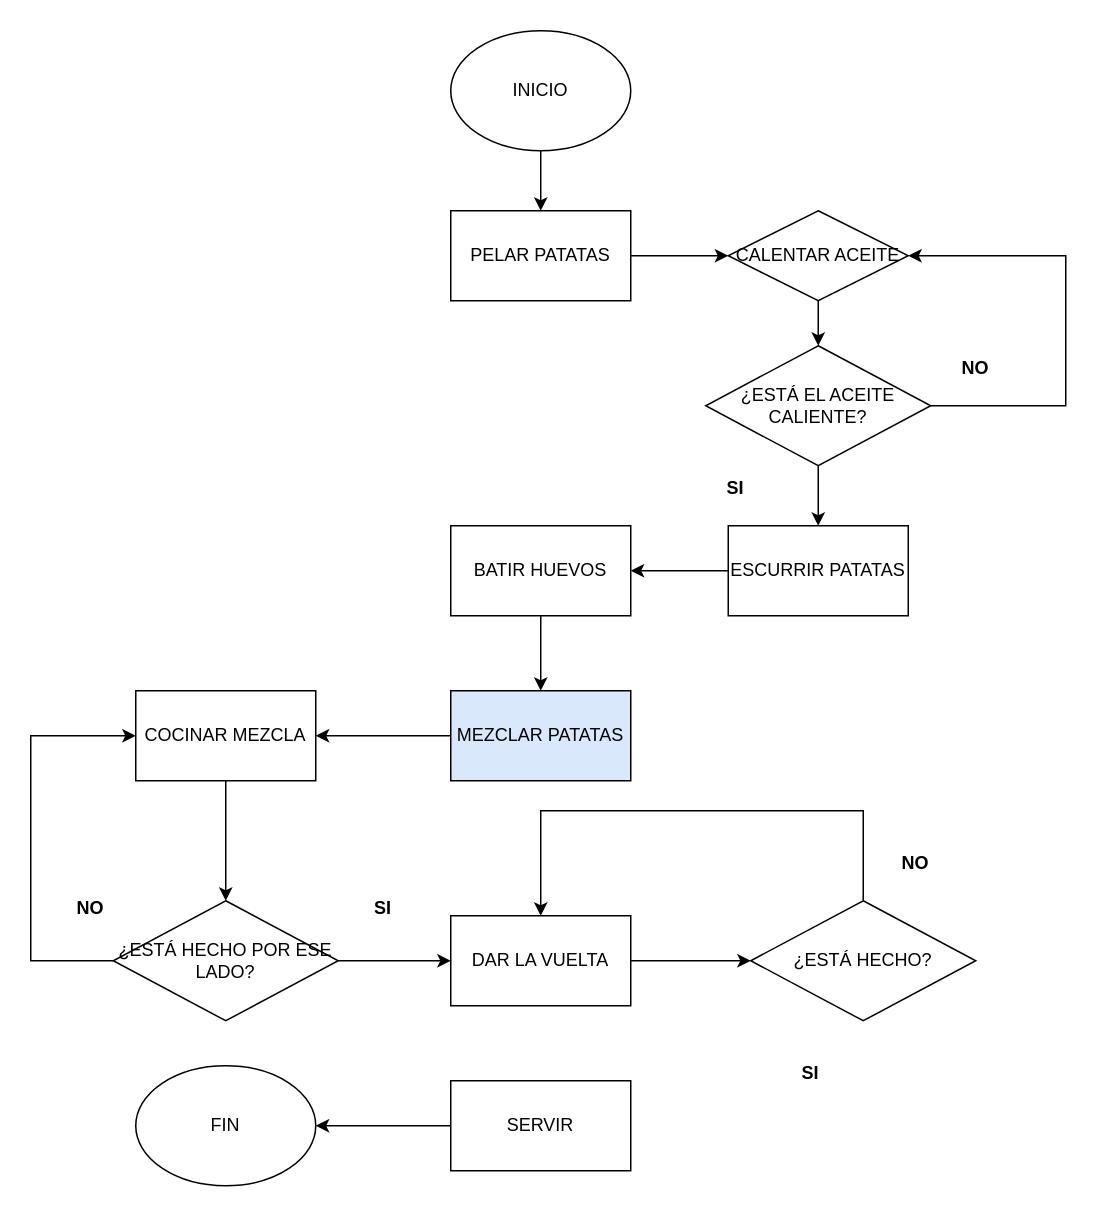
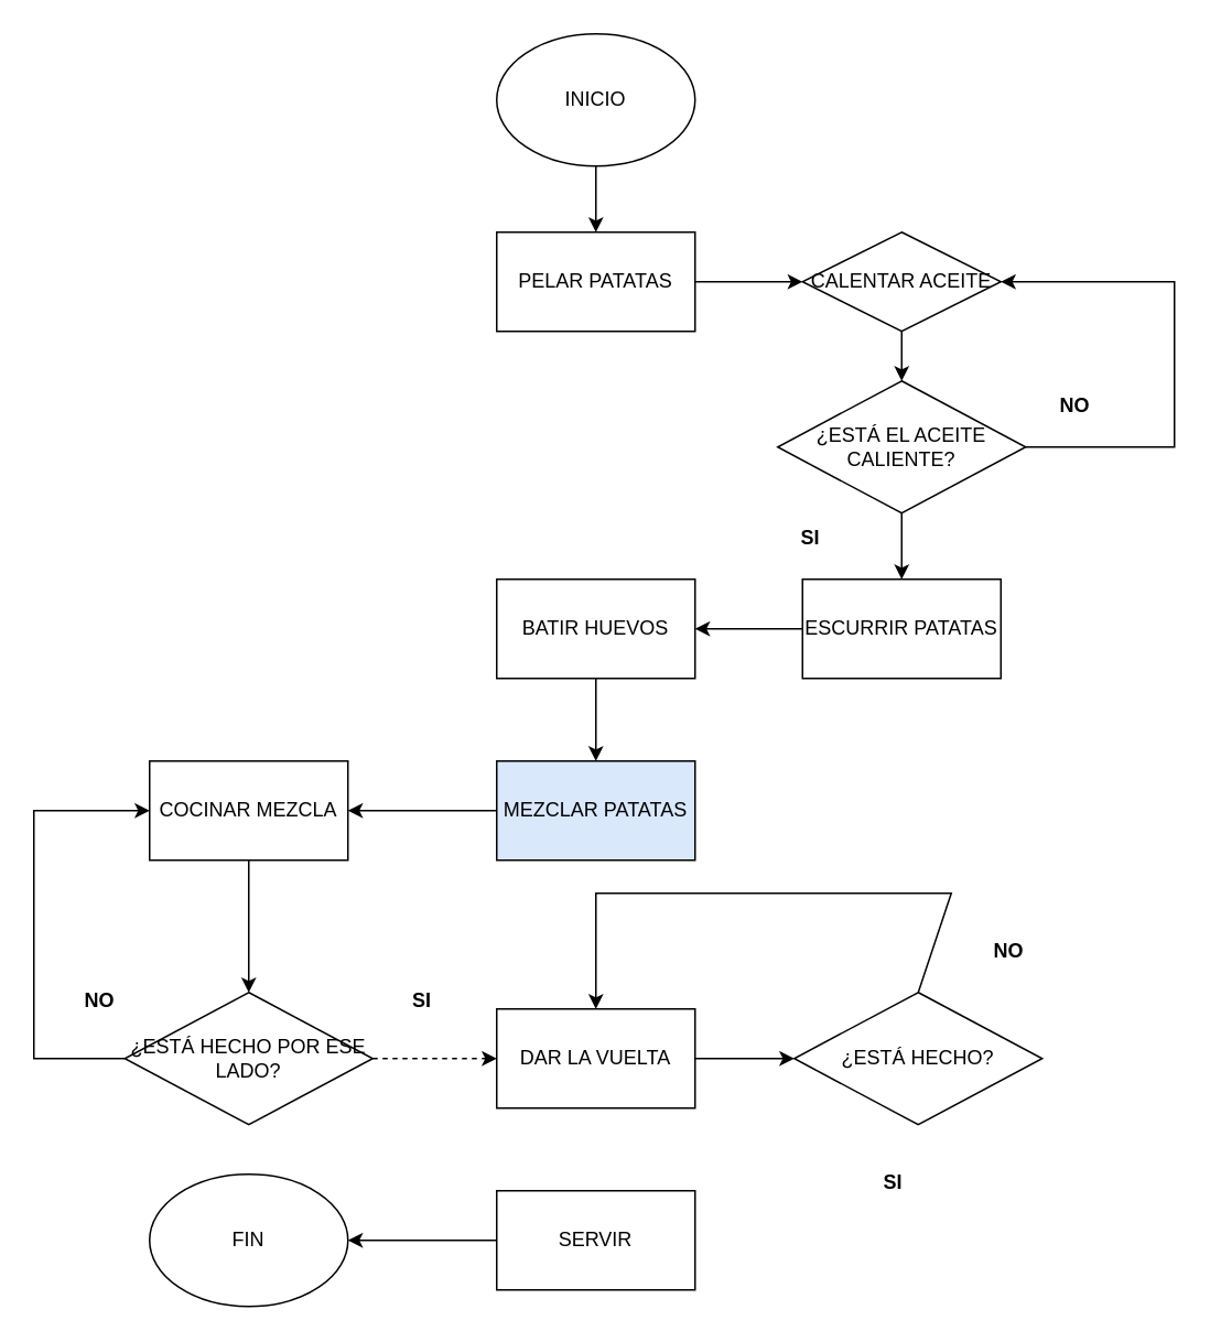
  <mxCell id="0" />
  <mxCell id="1" parent="0" />
  <mxCell id="2" value="INICIO" style="ellipse;whiteSpace=wrap;html=1;" vertex="1" parent="1"><mxGeometry x="300" y="20" width="120" height="80" as="geometry" /></mxCell>
  <mxCell id="3" value="¿ESTÁ EL ACEITE CALIENTE?" style="rhombus;whiteSpace=wrap;html=1;" vertex="1" parent="1"><mxGeometry x="470" y="230" width="150" height="80" as="geometry" /></mxCell>
  <mxCell id="4" value="PELAR PATATAS" style="rounded=0;whiteSpace=wrap;html=1;" vertex="1" parent="1"><mxGeometry x="300" y="140" width="120" height="60" as="geometry" /></mxCell>
  <mxCell id="5" value="CALENTAR ACEITE" style="rhombus;whiteSpace=wrap;html=1;" vertex="1" parent="1"><mxGeometry x="485" y="140" width="120" height="60" as="geometry" /></mxCell>
  <mxCell id="6" value="ESCURRIR PATATAS&lt;span style=&quot;color: rgba(0, 0, 0, 0); font-family: monospace; font-size: 0px; text-align: start; text-wrap-mode: nowrap;&quot;&gt;%3CmxGraphModel%3E%3Croot%3E%3CmxCell%20id%3D%220%22%2F%3E%3CmxCell%20id%3D%221%22%20parent%3D%220%22%2F%3E%3CmxCell%20id%3D%222%22%20value%3D%22CALENTAR%20ACEITE%22%20style%3D%22rounded%3D0%3BwhiteSpace%3Dwrap%3Bhtml%3D1%3B%22%20vertex%3D%221%22%20parent%3D%221%22%3E%3CmxGeometry%20x%3D%22320%22%20y%3D%22290%22%20width%3D%22120%22%20height%3D%2260%22%20as%3D%22geometry%22%2F%3E%3C%2FmxCell%3E%3C%2Froot%3E%3C%2FmxGraphModel%3E&lt;/span&gt;" style="rounded=0;whiteSpace=wrap;html=1;" vertex="1" parent="1"><mxGeometry x="485" y="350" width="120" height="60" as="geometry" /></mxCell>
  <mxCell id="7" value="BATIR HUEVOS" style="rounded=0;whiteSpace=wrap;html=1;" vertex="1" parent="1"><mxGeometry x="300" y="350" width="120" height="60" as="geometry" /></mxCell>
  <mxCell id="8" value="MEZCLAR PATATAS" style="rounded=0;whiteSpace=wrap;html=1;fillColor=#dae8fc;" vertex="1" parent="1"><mxGeometry x="300" y="460" width="120" height="60" as="geometry" /></mxCell>
  <mxCell id="9" value="COCINAR MEZCLA" style="rounded=0;whiteSpace=wrap;html=1;" vertex="1" parent="1"><mxGeometry x="90" y="460" width="120" height="60" as="geometry" /></mxCell>
  <mxCell id="10" value="¿ESTÁ HECHO POR ESE LADO?" style="rhombus;whiteSpace=wrap;html=1;" vertex="1" parent="1"><mxGeometry x="75" y="600" width="150" height="80" as="geometry" /></mxCell>
  <mxCell id="11" value="DAR LA VUELTA" style="rounded=0;whiteSpace=wrap;html=1;" vertex="1" parent="1"><mxGeometry x="300" y="610" width="120" height="60" as="geometry" /></mxCell>
- <mxCell id="12" value="¿ESTÁ HECHO?" style="rhombus;whiteSpace=wrap;html=1;" vertex="1" parent="1"><mxGeometry x="500" y="600" width="150" height="80" as="geometry" /></mxCell>
+ <mxCell id="12" value="¿ESTÁ HECHO?" style="rhombus;whiteSpace=wrap;html=1;" vertex="1" parent="1"><mxGeometry x="480" y="600" width="150" height="80" as="geometry" /></mxCell>
  <mxCell id="13" value="SERVIR" style="rounded=0;whiteSpace=wrap;html=1;" vertex="1" parent="1"><mxGeometry x="300" y="720" width="120" height="60" as="geometry" /></mxCell>
  <mxCell id="14" value="FIN" style="ellipse;whiteSpace=wrap;html=1;" vertex="1" parent="1"><mxGeometry x="90" y="710" width="120" height="80" as="geometry" /></mxCell>
  <mxCell id="15" value="" style="endArrow=classic;html=1;rounded=0;exitX=0.5;exitY=1;exitDx=0;exitDy=0;entryX=0.5;entryY=0;entryDx=0;entryDy=0;" edge="1" parent="1" source="2" target="4"><mxGeometry width="50" height="50" relative="1" as="geometry"><mxPoint x="370" y="450" as="sourcePoint" /><mxPoint x="420" y="400" as="targetPoint" /></mxGeometry></mxCell>
  <mxCell id="16" value="" style="endArrow=classic;html=1;rounded=0;exitX=1;exitY=0.5;exitDx=0;exitDy=0;entryX=0;entryY=0.5;entryDx=0;entryDy=0;" edge="1" parent="1" source="4" target="5"><mxGeometry width="50" height="50" relative="1" as="geometry"><mxPoint x="370" y="110" as="sourcePoint" /><mxPoint x="370" y="170" as="targetPoint" /></mxGeometry></mxCell>
  <mxCell id="17" value="" style="endArrow=classic;html=1;rounded=0;exitX=0.5;exitY=1;exitDx=0;exitDy=0;entryX=0.5;entryY=0;entryDx=0;entryDy=0;" edge="1" parent="1" source="5" target="3"><mxGeometry width="50" height="50" relative="1" as="geometry"><mxPoint x="370" y="210" as="sourcePoint" /><mxPoint x="370" y="250" as="targetPoint" /></mxGeometry></mxCell>
  <mxCell id="18" value="" style="endArrow=classic;html=1;rounded=0;exitX=0.5;exitY=1;exitDx=0;exitDy=0;" edge="1" parent="1" source="3" target="6"><mxGeometry width="50" height="50" relative="1" as="geometry"><mxPoint x="430" y="280" as="sourcePoint" /><mxPoint x="480" y="280" as="targetPoint" /></mxGeometry></mxCell>
  <mxCell id="19" value="" style="endArrow=classic;html=1;rounded=0;exitX=0;exitY=0.5;exitDx=0;exitDy=0;entryX=1;entryY=0.5;entryDx=0;entryDy=0;" edge="1" parent="1" source="6" target="7"><mxGeometry width="50" height="50" relative="1" as="geometry"><mxPoint x="555" y="320" as="sourcePoint" /><mxPoint x="555" y="360" as="targetPoint" /></mxGeometry></mxCell>
  <mxCell id="20" value="" style="endArrow=classic;html=1;rounded=0;entryX=1;entryY=0.5;entryDx=0;entryDy=0;exitX=0;exitY=0.5;exitDx=0;exitDy=0;" edge="1" parent="1" source="8" target="9"><mxGeometry width="50" height="50" relative="1" as="geometry"><mxPoint x="290" y="490" as="sourcePoint" /><mxPoint x="370" y="470" as="targetPoint" /></mxGeometry></mxCell>
  <mxCell id="21" value="" style="endArrow=classic;html=1;rounded=0;entryX=1;entryY=0.5;entryDx=0;entryDy=0;" edge="1" parent="1" target="5"><mxGeometry width="50" height="50" relative="1" as="geometry"><mxPoint x="620" y="270" as="sourcePoint" /><mxPoint x="360" y="270" as="targetPoint" /><Array as="points"><mxPoint x="710" y="270" /><mxPoint x="710" y="170" /></Array></mxGeometry></mxCell>
  <mxCell id="22" value="" style="endArrow=classic;html=1;rounded=0;exitX=0.5;exitY=1;exitDx=0;exitDy=0;entryX=0.5;entryY=0;entryDx=0;entryDy=0;" edge="1" parent="1" source="7" target="8"><mxGeometry width="50" height="50" relative="1" as="geometry"><mxPoint x="495" y="390" as="sourcePoint" /><mxPoint x="430" y="390" as="targetPoint" /></mxGeometry></mxCell>
  <mxCell id="23" value="" style="endArrow=classic;html=1;rounded=0;entryX=0.5;entryY=0;entryDx=0;entryDy=0;exitX=0.5;exitY=1;exitDx=0;exitDy=0;" edge="1" parent="1" source="9" target="10"><mxGeometry width="50" height="50" relative="1" as="geometry"><mxPoint x="310" y="500" as="sourcePoint" /><mxPoint x="220" y="500" as="targetPoint" /></mxGeometry></mxCell>
  <mxCell id="24" value="" style="endArrow=classic;html=1;rounded=0;entryX=0;entryY=0.5;entryDx=0;entryDy=0;exitX=0;exitY=0.5;exitDx=0;exitDy=0;" edge="1" parent="1" source="10" target="9"><mxGeometry width="50" height="50" relative="1" as="geometry"><mxPoint x="630" y="280" as="sourcePoint" /><mxPoint x="615" y="180" as="targetPoint" /><Array as="points"><mxPoint x="20" y="640" /><mxPoint x="20" y="490" /></Array></mxGeometry></mxCell>
- <mxCell id="25" value="" style="endArrow=classic;html=1;rounded=0;entryX=0;entryY=0.5;entryDx=0;entryDy=0;exitX=1;exitY=0.5;exitDx=0;exitDy=0;" edge="1" parent="1" source="10" target="11"><mxGeometry width="50" height="50" relative="1" as="geometry"><mxPoint x="310" y="500" as="sourcePoint" /><mxPoint x="220" y="500" as="targetPoint" /></mxGeometry></mxCell>
+ <mxCell id="25" value="" style="endArrow=classic;html=1;rounded=0;entryX=0;entryY=0.5;entryDx=0;entryDy=0;exitX=1;exitY=0.5;exitDx=0;exitDy=0;dashed=1;" edge="1" parent="1" source="10" target="11"><mxGeometry width="50" height="50" relative="1" as="geometry"><mxPoint x="310" y="500" as="sourcePoint" /><mxPoint x="220" y="500" as="targetPoint" /></mxGeometry></mxCell>
  <mxCell id="26" value="" style="endArrow=classic;html=1;rounded=0;entryX=0;entryY=0.5;entryDx=0;entryDy=0;exitX=1;exitY=0.5;exitDx=0;exitDy=0;" edge="1" parent="1" source="11" target="12"><mxGeometry width="50" height="50" relative="1" as="geometry"><mxPoint x="235" y="650" as="sourcePoint" /><mxPoint x="310" y="650" as="targetPoint" /></mxGeometry></mxCell>
  <mxCell id="27" value="" style="endArrow=classic;html=1;rounded=0;entryX=1;entryY=0.5;entryDx=0;entryDy=0;exitX=0;exitY=0.5;exitDx=0;exitDy=0;" edge="1" parent="1" source="13" target="14"><mxGeometry width="50" height="50" relative="1" as="geometry"><mxPoint x="430" y="650" as="sourcePoint" /><mxPoint x="510" y="650" as="targetPoint" /></mxGeometry></mxCell>
  <mxCell id="28" value="&lt;b&gt;SI&lt;/b&gt;" style="text;html=1;align=center;verticalAlign=middle;whiteSpace=wrap;rounded=0;" vertex="1" parent="1"><mxGeometry x="460" y="310" width="60" height="30" as="geometry" /></mxCell>
  <mxCell id="29" value="&lt;b&gt;SI&lt;/b&gt;" style="text;html=1;align=center;verticalAlign=middle;whiteSpace=wrap;rounded=0;" vertex="1" parent="1"><mxGeometry x="225" y="590" width="60" height="30" as="geometry" /></mxCell>
  <mxCell id="30" value="&lt;b&gt;SI&lt;/b&gt;" style="text;html=1;align=center;verticalAlign=middle;whiteSpace=wrap;rounded=0;" vertex="1" parent="1"><mxGeometry x="510" y="700" width="60" height="30" as="geometry" /></mxCell>
  <mxCell id="31" value="" style="endArrow=classic;html=1;rounded=0;entryX=0.5;entryY=0;entryDx=0;entryDy=0;exitX=0.5;exitY=0;exitDx=0;exitDy=0;" edge="1" parent="1" source="12" target="11"><mxGeometry width="50" height="50" relative="1" as="geometry"><mxPoint x="585" y="690" as="sourcePoint" /><mxPoint x="430" y="760" as="targetPoint" /><Array as="points"><mxPoint x="575" y="540" /><mxPoint x="360" y="540" /></Array></mxGeometry></mxCell>
  <mxCell id="32" value="&lt;b&gt;NO&lt;/b&gt;" style="text;html=1;align=center;verticalAlign=middle;whiteSpace=wrap;rounded=0;" vertex="1" parent="1"><mxGeometry x="620" y="230" width="60" height="30" as="geometry" /></mxCell>
  <mxCell id="33" value="&lt;b&gt;NO&lt;/b&gt;" style="text;html=1;align=center;verticalAlign=middle;whiteSpace=wrap;rounded=0;" vertex="1" parent="1"><mxGeometry x="30" y="590" width="60" height="30" as="geometry" /></mxCell>
  <mxCell id="34" value="&lt;b&gt;NO&lt;/b&gt;" style="text;html=1;align=center;verticalAlign=middle;whiteSpace=wrap;rounded=0;" vertex="1" parent="1"><mxGeometry x="580" y="560" width="60" height="30" as="geometry" /></mxCell>
